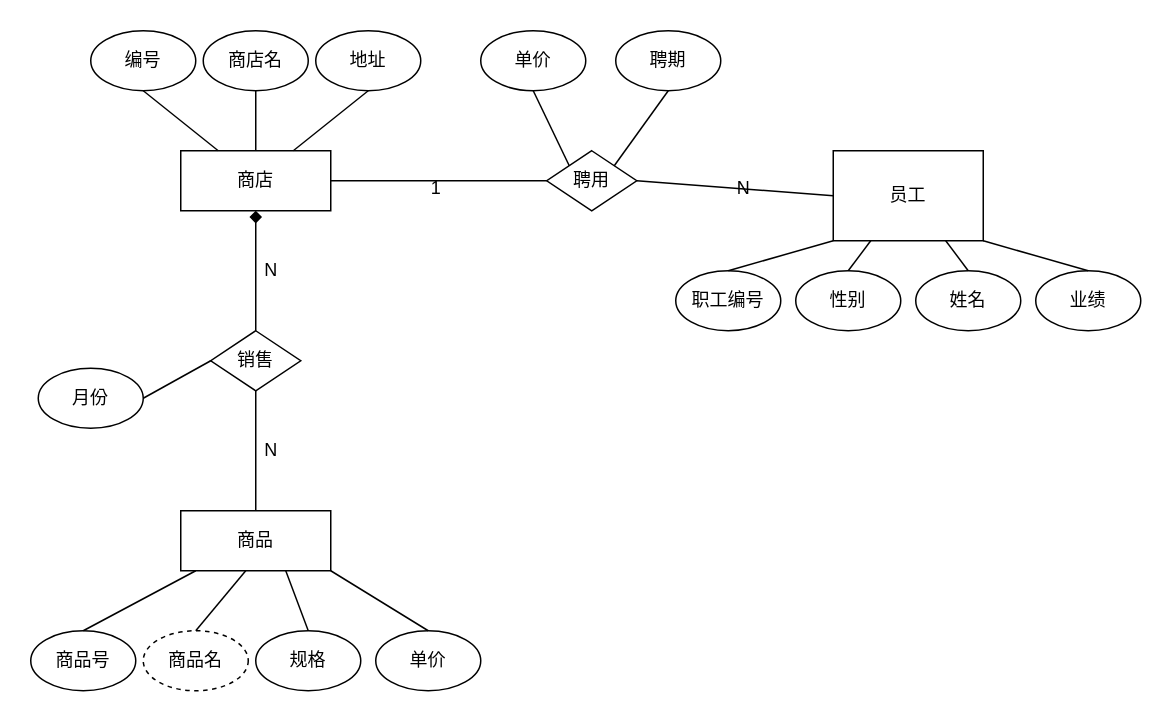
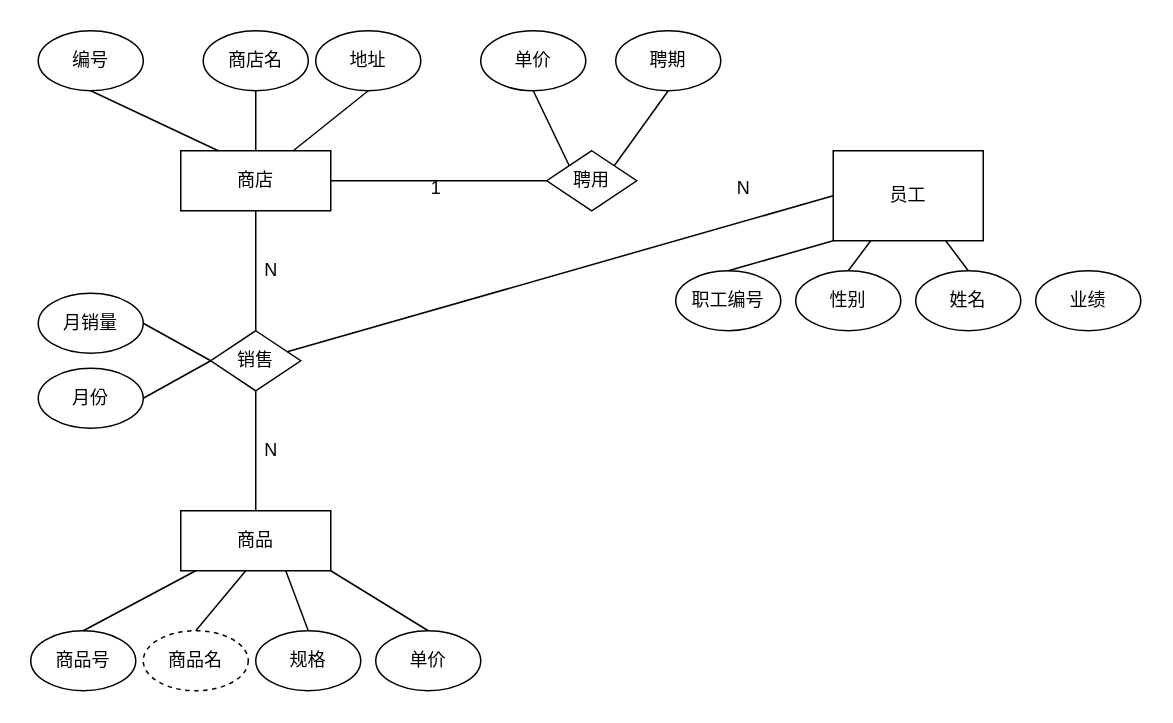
  <mxCell id="0" />
  <mxCell id="1" parent="0" />
  <mxCell id="2" value="商店" style="rounded=0;whiteSpace=wrap;html=1;" vertex="1" parent="1"><mxGeometry x="120" y="100" width="100" height="40" as="geometry" /></mxCell>
- <mxCell id="3" value="编号" style="ellipse;whiteSpace=wrap;html=1;" vertex="1" parent="1"><mxGeometry x="60" y="20" width="70" height="40" as="geometry" /></mxCell>
+ <mxCell id="3" value="编号" style="ellipse;whiteSpace=wrap;html=1;" vertex="1" parent="1"><mxGeometry x="25" y="20" width="70" height="40" as="geometry" /></mxCell>
  <mxCell id="4" value="商店名" style="ellipse;whiteSpace=wrap;html=1;" vertex="1" parent="1"><mxGeometry x="135" y="20" width="70" height="40" as="geometry" /></mxCell>
  <mxCell id="5" value="地址" style="ellipse;whiteSpace=wrap;html=1;" vertex="1" parent="1"><mxGeometry x="210" y="20" width="70" height="40" as="geometry" /></mxCell>
  <mxCell id="6" value="职工编号" style="ellipse;whiteSpace=wrap;html=1;" vertex="1" parent="1"><mxGeometry x="450" y="180" width="70" height="40" as="geometry" /></mxCell>
  <mxCell id="7" value="单价" style="ellipse;whiteSpace=wrap;html=1;" vertex="1" parent="1"><mxGeometry x="250" y="420" width="70" height="40" as="geometry" /></mxCell>
  <mxCell id="8" value="商品名" style="ellipse;whiteSpace=wrap;html=1;dashed=1;" vertex="1" parent="1"><mxGeometry x="95" y="420" width="70" height="40" as="geometry" /></mxCell>
  <mxCell id="9" value="商品号" style="ellipse;whiteSpace=wrap;html=1;" vertex="1" parent="1"><mxGeometry x="20" y="420" width="70" height="40" as="geometry" /></mxCell>
  <mxCell id="10" value="规格" style="ellipse;whiteSpace=wrap;html=1;" vertex="1" parent="1"><mxGeometry x="170" y="420" width="70" height="40" as="geometry" /></mxCell>
  <mxCell id="11" value="商品" style="rounded=0;whiteSpace=wrap;html=1;" vertex="1" parent="1"><mxGeometry x="120" y="340" width="100" height="40" as="geometry" /></mxCell>
  <mxCell id="12" value="员工" style="rounded=0;whiteSpace=wrap;html=1;" vertex="1" parent="1"><mxGeometry x="555" y="100" width="100" height="60" as="geometry" /></mxCell>
  <mxCell id="13" value="业绩" style="ellipse;whiteSpace=wrap;html=1;" vertex="1" parent="1"><mxGeometry x="690" y="180" width="70" height="40" as="geometry" /></mxCell>
  <mxCell id="14" value="性别" style="ellipse;whiteSpace=wrap;html=1;" vertex="1" parent="1"><mxGeometry x="530" y="180" width="70" height="40" as="geometry" /></mxCell>
  <mxCell id="15" value="姓名" style="ellipse;whiteSpace=wrap;html=1;" vertex="1" parent="1"><mxGeometry x="610" y="180" width="70" height="40" as="geometry" /></mxCell>
  <mxCell id="16" value="销售" style="rhombus;whiteSpace=wrap;html=1;" vertex="1" parent="1"><mxGeometry x="140" y="220" width="60" height="40" as="geometry" /></mxCell>
- <mxCell id="17" value="" style="endArrow=diamond;html=1;rounded=0;entryX=0.5;entryY=1;entryDx=0;entryDy=0;exitX=0.5;exitY=0;exitDx=0;exitDy=0;" edge="1" parent="1" source="16" target="2"><mxGeometry width="50" height="50" relative="1" as="geometry"><mxPoint x="300" y="280" as="sourcePoint" /><mxPoint x="170" y="160" as="targetPoint" /></mxGeometry></mxCell>
+ <mxCell id="17" value="" style="endArrow=none;html=1;rounded=0;entryX=0.5;entryY=1;entryDx=0;entryDy=0;exitX=0.5;exitY=0;exitDx=0;exitDy=0;" edge="1" parent="1" source="16" target="2"><mxGeometry width="50" height="50" relative="1" as="geometry"><mxPoint x="300" y="280" as="sourcePoint" /><mxPoint x="170" y="160" as="targetPoint" /></mxGeometry></mxCell>
  <mxCell id="18" value="" style="endArrow=none;html=1;rounded=0;entryX=0.5;entryY=1;entryDx=0;entryDy=0;exitX=0.5;exitY=0;exitDx=0;exitDy=0;" edge="1" parent="1" source="11" target="16"><mxGeometry width="50" height="50" relative="1" as="geometry"><mxPoint x="400" y="340" as="sourcePoint" /><mxPoint x="450" y="290" as="targetPoint" /></mxGeometry></mxCell>
+ <mxCell id="19" value="月销量" style="ellipse;whiteSpace=wrap;html=1;" vertex="1" parent="1"><mxGeometry x="25" y="195" width="70" height="40" as="geometry" /></mxCell>
+ <mxCell id="20" value="" style="endArrow=none;html=1;rounded=0;exitX=1;exitY=0.5;exitDx=0;exitDy=0;entryX=0;entryY=0.5;entryDx=0;entryDy=0;" edge="1" parent="1" source="19" target="16"><mxGeometry width="50" height="50" relative="1" as="geometry"><mxPoint x="90" y="300" as="sourcePoint" /><mxPoint x="140" y="250" as="targetPoint" /></mxGeometry></mxCell>
  <mxCell id="21" value="月份" style="ellipse;whiteSpace=wrap;html=1;" vertex="1" parent="1"><mxGeometry x="25" y="245" width="70" height="40" as="geometry" /></mxCell>
  <mxCell id="22" value="" style="endArrow=none;html=1;rounded=0;entryX=0;entryY=0.5;entryDx=0;entryDy=0;exitX=1;exitY=0.5;exitDx=0;exitDy=0;" edge="1" parent="1" source="21" target="16"><mxGeometry width="50" height="50" relative="1" as="geometry"><mxPoint x="100" y="340" as="sourcePoint" /><mxPoint x="150" y="290" as="targetPoint" /></mxGeometry></mxCell>
  <mxCell id="23" value="" style="endArrow=none;html=1;rounded=0;exitX=0.5;exitY=0;exitDx=0;exitDy=0;entryX=0;entryY=1;entryDx=0;entryDy=0;" edge="1" parent="1" source="9"><mxGeometry width="50" height="50" relative="1" as="geometry"><mxPoint x="45" y="370" as="sourcePoint" /><mxPoint x="130" y="380" as="targetPoint" /></mxGeometry></mxCell>
  <mxCell id="24" value="" style="endArrow=none;html=1;rounded=0;exitX=0.5;exitY=0;exitDx=0;exitDy=0;" edge="1" parent="1" source="8"><mxGeometry width="50" height="50" relative="1" as="geometry"><mxPoint x="165" y="400" as="sourcePoint" /><mxPoint x="163.333" y="380" as="targetPoint" /></mxGeometry></mxCell>
  <mxCell id="25" value="" style="endArrow=none;html=1;rounded=0;exitX=0.5;exitY=0;exitDx=0;exitDy=0;entryX=0.6;entryY=1;entryDx=0;entryDy=0;entryPerimeter=0;" edge="1" parent="1" source="10"><mxGeometry width="50" height="50" relative="1" as="geometry"><mxPoint x="270" y="390" as="sourcePoint" /><mxPoint x="190" y="380" as="targetPoint" /></mxGeometry></mxCell>
  <mxCell id="26" value="" style="endArrow=none;html=1;rounded=0;entryX=0.5;entryY=1;entryDx=0;entryDy=0;exitX=0.75;exitY=0;exitDx=0;exitDy=0;" edge="1" parent="1" source="2" target="5"><mxGeometry width="50" height="50" relative="1" as="geometry"><mxPoint x="230" y="130" as="sourcePoint" /><mxPoint x="280" y="80" as="targetPoint" /></mxGeometry></mxCell>
  <mxCell id="27" value="" style="endArrow=none;html=1;rounded=0;entryX=0.5;entryY=1;entryDx=0;entryDy=0;exitX=0.25;exitY=0;exitDx=0;exitDy=0;" edge="1" parent="1" source="2" target="3"><mxGeometry width="50" height="50" relative="1" as="geometry"><mxPoint x="25" y="130" as="sourcePoint" /><mxPoint x="75" y="80" as="targetPoint" /></mxGeometry></mxCell>
  <mxCell id="28" value="" style="endArrow=none;html=1;rounded=0;entryX=0.5;entryY=1;entryDx=0;entryDy=0;exitX=0.5;exitY=0;exitDx=0;exitDy=0;" edge="1" parent="1" source="2" target="4"><mxGeometry width="50" height="50" relative="1" as="geometry"><mxPoint x="240" y="150" as="sourcePoint" /><mxPoint x="290" y="100" as="targetPoint" /></mxGeometry></mxCell>
  <mxCell id="29" value="" style="endArrow=none;html=1;rounded=0;exitX=0.5;exitY=0;exitDx=0;exitDy=0;entryX=1;entryY=1;entryDx=0;entryDy=0;" edge="1" parent="1" source="7" target="11"><mxGeometry width="50" height="50" relative="1" as="geometry"><mxPoint x="290" y="380" as="sourcePoint" /><mxPoint x="230" y="380" as="targetPoint" /></mxGeometry></mxCell>
  <mxCell id="30" value="" style="endArrow=none;html=1;rounded=0;exitX=0.5;exitY=0;exitDx=0;exitDy=0;entryX=0.25;entryY=1;entryDx=0;entryDy=0;" edge="1" parent="1" source="14" target="12"><mxGeometry width="50" height="50" relative="1" as="geometry"><mxPoint x="575" y="165" as="sourcePoint" /><mxPoint x="580" y="160" as="targetPoint" /></mxGeometry></mxCell>
  <mxCell id="31" value="" style="endArrow=none;html=1;rounded=0;exitX=0.5;exitY=0;exitDx=0;exitDy=0;entryX=0.75;entryY=1;entryDx=0;entryDy=0;" edge="1" parent="1" source="15" target="12"><mxGeometry width="50" height="50" relative="1" as="geometry"><mxPoint x="580" y="280" as="sourcePoint" /><mxPoint x="635" y="150" as="targetPoint" /></mxGeometry></mxCell>
- <mxCell id="32" value="" style="endArrow=none;html=1;rounded=0;exitX=0.5;exitY=0;exitDx=0;exitDy=0;entryX=1;entryY=1;entryDx=0;entryDy=0;" edge="1" parent="1" source="13" target="12"><mxGeometry width="50" height="50" relative="1" as="geometry"><mxPoint x="735" y="150" as="sourcePoint" /><mxPoint x="785" y="100" as="targetPoint" /></mxGeometry></mxCell>
  <mxCell id="33" value="" style="endArrow=none;html=1;rounded=0;exitX=0.5;exitY=0;exitDx=0;exitDy=0;entryX=0;entryY=1;entryDx=0;entryDy=0;" edge="1" parent="1" source="6" target="12"><mxGeometry width="50" height="50" relative="1" as="geometry"><mxPoint x="505" y="160" as="sourcePoint" /><mxPoint x="555" y="110" as="targetPoint" /></mxGeometry></mxCell>
  <mxCell id="34" value="聘用" style="rhombus;whiteSpace=wrap;html=1;" vertex="1" parent="1"><mxGeometry x="364" y="100" width="60" height="40" as="geometry" /></mxCell>
  <mxCell id="35" value="N" style="text;html=1;align=center;verticalAlign=middle;resizable=0;points=[];autosize=1;strokeColor=none;fillColor=none;" vertex="1" parent="1"><mxGeometry x="165" y="165" width="30" height="30" as="geometry" /></mxCell>
  <mxCell id="36" value="N" style="text;html=1;align=center;verticalAlign=middle;resizable=0;points=[];autosize=1;strokeColor=none;fillColor=none;" vertex="1" parent="1"><mxGeometry x="165" y="285" width="30" height="30" as="geometry" /></mxCell>
  <mxCell id="37" value="" style="endArrow=none;html=1;rounded=0;exitX=1;exitY=0.5;exitDx=0;exitDy=0;entryX=0;entryY=0.5;entryDx=0;entryDy=0;" edge="1" parent="1" source="2" target="34"><mxGeometry width="50" height="50" relative="1" as="geometry"><mxPoint x="320" y="180" as="sourcePoint" /><mxPoint x="370" y="130" as="targetPoint" /></mxGeometry></mxCell>
  <mxCell id="38" value="1" style="text;html=1;align=center;verticalAlign=middle;resizable=0;points=[];autosize=1;strokeColor=none;fillColor=none;" vertex="1" parent="1"><mxGeometry x="275" y="110" width="30" height="30" as="geometry" /></mxCell>
- <mxCell id="39" value="" style="endArrow=none;html=1;rounded=0;entryX=1;entryY=0.5;entryDx=0;entryDy=0;exitX=0;exitY=0.5;exitDx=0;exitDy=0;" edge="1" parent="1" source="12" target="34"><mxGeometry width="50" height="50" relative="1" as="geometry"><mxPoint x="420" y="270" as="sourcePoint" /><mxPoint x="470" y="220" as="targetPoint" /></mxGeometry></mxCell>
+ <mxCell id="39" value="" style="endArrow=none;html=1;rounded=0;exitX=0;exitY=0.5;exitDx=0;exitDy=0;" edge="1" parent="1" source="12" target="16"><mxGeometry width="50" height="50" relative="1" as="geometry"><mxPoint x="420" y="270" as="sourcePoint" /><mxPoint x="470" y="220" as="targetPoint" /></mxGeometry></mxCell>
  <mxCell id="40" value="N" style="text;html=1;align=center;verticalAlign=middle;resizable=0;points=[];autosize=1;strokeColor=none;fillColor=none;" vertex="1" parent="1"><mxGeometry x="480" y="110" width="30" height="30" as="geometry" /></mxCell>
  <mxCell id="41" value="单价" style="ellipse;whiteSpace=wrap;html=1;" vertex="1" parent="1"><mxGeometry x="320" y="20" width="70" height="40" as="geometry" /></mxCell>
  <mxCell id="42" value="聘期" style="ellipse;whiteSpace=wrap;html=1;" vertex="1" parent="1"><mxGeometry x="410" y="20" width="70" height="40" as="geometry" /></mxCell>
  <mxCell id="43" value="" style="endArrow=none;html=1;rounded=0;exitX=0;exitY=0;exitDx=0;exitDy=0;entryX=0.5;entryY=1;entryDx=0;entryDy=0;" edge="1" parent="1" source="34" target="41"><mxGeometry width="50" height="50" relative="1" as="geometry"><mxPoint x="470" y="90" as="sourcePoint" /><mxPoint x="520" y="40" as="targetPoint" /></mxGeometry></mxCell>
  <mxCell id="44" value="" style="endArrow=none;html=1;rounded=0;exitX=1;exitY=0;exitDx=0;exitDy=0;entryX=0.5;entryY=1;entryDx=0;entryDy=0;" edge="1" parent="1" source="34" target="42"><mxGeometry width="50" height="50" relative="1" as="geometry"><mxPoint x="490" y="100" as="sourcePoint" /><mxPoint x="540" y="50" as="targetPoint" /></mxGeometry></mxCell>
